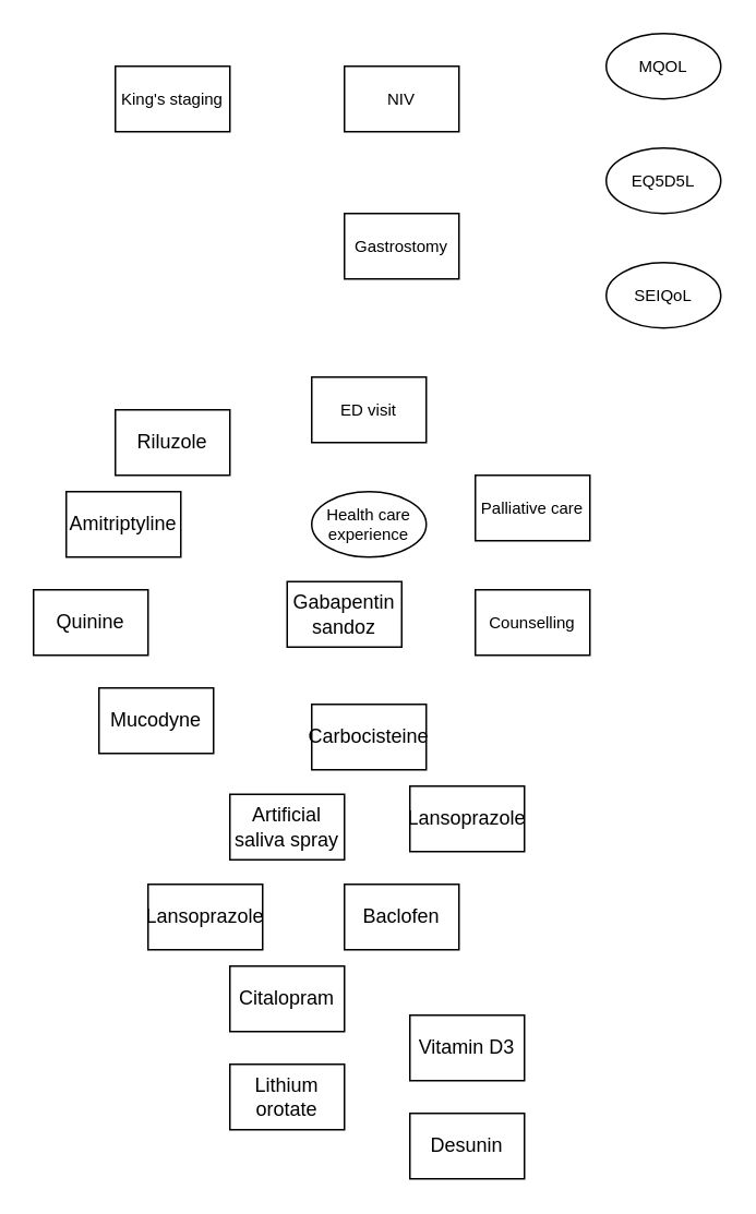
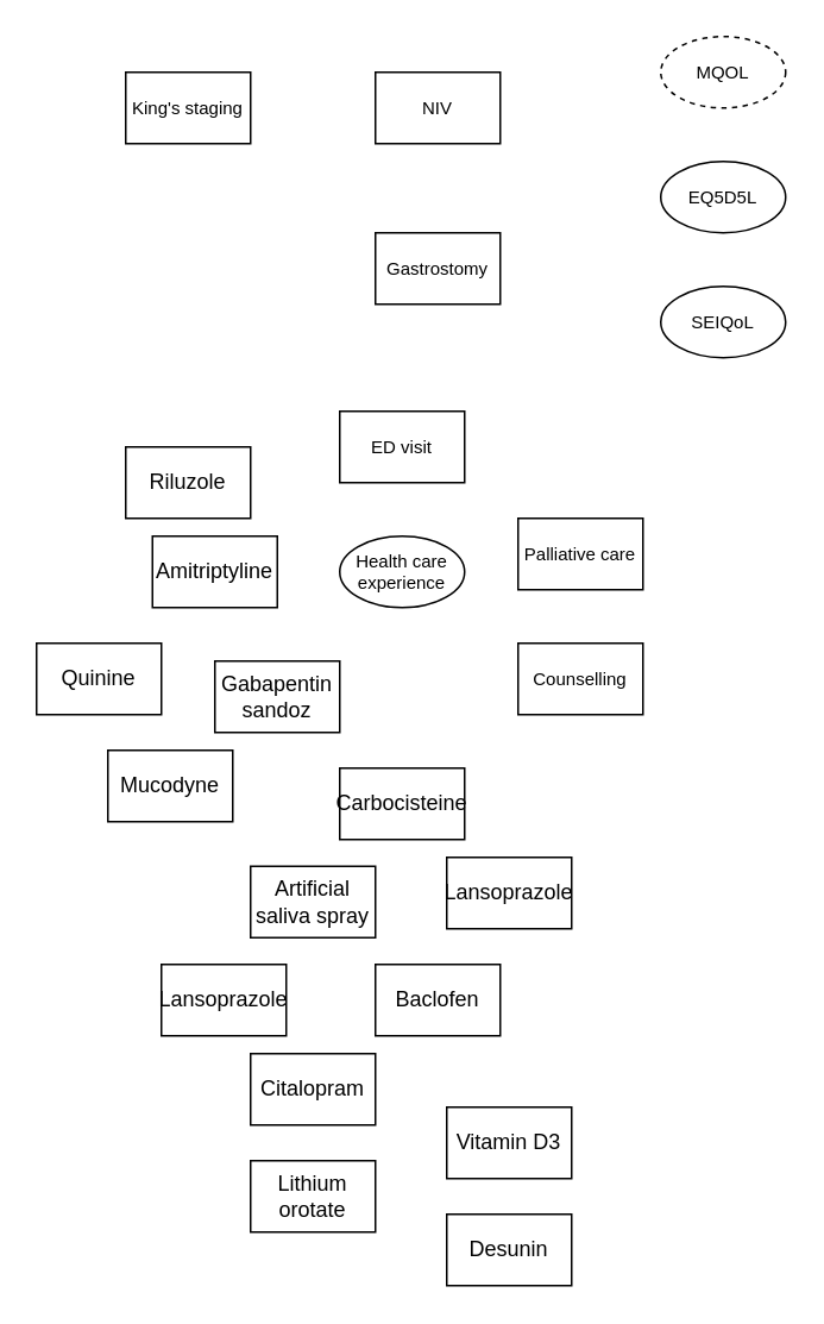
  <mxCell id="0" />
  <mxCell id="1" parent="0" />
- <mxCell id="2" value="MQOL" style="ellipse;whiteSpace=wrap;html=1;fontSize=10;" vertex="1" parent="1"><mxGeometry x="370" y="20" width="70" height="40" as="geometry" /></mxCell>
+ <mxCell id="2" value="MQOL" style="ellipse;whiteSpace=wrap;html=1;fontSize=10;dashed=1;" vertex="1" parent="1"><mxGeometry x="370" y="20" width="70" height="40" as="geometry" /></mxCell>
  <mxCell id="3" value="EQ5D5L" style="ellipse;whiteSpace=wrap;html=1;fontSize=10;" vertex="1" parent="1"><mxGeometry x="370" y="90" width="70" height="40" as="geometry" /></mxCell>
  <mxCell id="4" value="SEIQoL" style="ellipse;whiteSpace=wrap;html=1;fontSize=10;" vertex="1" parent="1"><mxGeometry x="370" y="160" width="70" height="40" as="geometry" /></mxCell>
  <mxCell id="5" value="NIV" style="rounded=0;whiteSpace=wrap;html=1;fontSize=10;" vertex="1" parent="1"><mxGeometry x="210" y="40" width="70" height="40" as="geometry" /></mxCell>
  <mxCell id="6" value="Gastrostomy" style="rounded=0;whiteSpace=wrap;html=1;fontSize=10;" vertex="1" parent="1"><mxGeometry x="210" y="130" width="70" height="40" as="geometry" /></mxCell>
  <mxCell id="7" value="King's staging" style="rounded=0;whiteSpace=wrap;html=1;fontSize=10;" vertex="1" parent="1"><mxGeometry x="70" y="40" width="70" height="40" as="geometry" /></mxCell>
  <mxCell id="8" value="Palliative care" style="rounded=0;whiteSpace=wrap;html=1;fontSize=10;" vertex="1" parent="1"><mxGeometry x="290" y="290" width="70" height="40" as="geometry" /></mxCell>
  <mxCell id="9" value="Counselling" style="rounded=0;whiteSpace=wrap;html=1;fontSize=10;" vertex="1" parent="1"><mxGeometry x="290" y="360" width="70" height="40" as="geometry" /></mxCell>
  <mxCell id="10" value="ED visit" style="rounded=0;whiteSpace=wrap;html=1;fontSize=10;" vertex="1" parent="1"><mxGeometry x="190" y="230" width="70" height="40" as="geometry" /></mxCell>
  <mxCell id="11" value="Health care experience" style="ellipse;whiteSpace=wrap;html=1;fontSize=10;" vertex="1" parent="1"><mxGeometry x="190" y="300" width="70" height="40" as="geometry" /></mxCell>
  <mxCell id="12" value="Riluzole" style="whiteSpace=wrap;html=1;" vertex="1" parent="1"><mxGeometry x="70" y="250" width="70" height="40" as="geometry" /></mxCell>
- <mxCell id="13" value="Amitriptyline" style="whiteSpace=wrap;html=1;" vertex="1" parent="1"><mxGeometry x="40" y="300" width="70" height="40" as="geometry" /></mxCell>
+ <mxCell id="13" value="Amitriptyline" style="whiteSpace=wrap;html=1;" vertex="1" parent="1"><mxGeometry x="85" y="300" width="70" height="40" as="geometry" /></mxCell>
  <mxCell id="14" value="Quinine" style="whiteSpace=wrap;html=1;" vertex="1" parent="1"><mxGeometry x="20" y="360" width="70" height="40" as="geometry" /></mxCell>
- <mxCell id="15" value="Gabapentin sandoz" style="whiteSpace=wrap;html=1;" vertex="1" parent="1"><mxGeometry x="175" y="355" width="70" height="40" as="geometry" /></mxCell>
+ <mxCell id="15" value="Gabapentin sandoz" style="whiteSpace=wrap;html=1;" vertex="1" parent="1"><mxGeometry x="120" y="370" width="70" height="40" as="geometry" /></mxCell>
  <mxCell id="16" value="Mucodyne" style="whiteSpace=wrap;html=1;" vertex="1" parent="1"><mxGeometry x="60" y="420" width="70" height="40" as="geometry" /></mxCell>
  <mxCell id="17" value="Artificial saliva spray" style="whiteSpace=wrap;html=1;" vertex="1" parent="1"><mxGeometry x="140" y="485" width="70" height="40" as="geometry" /></mxCell>
  <mxCell id="18" value="Carbocisteine" style="whiteSpace=wrap;html=1;" vertex="1" parent="1"><mxGeometry x="190" y="430" width="70" height="40" as="geometry" /></mxCell>
  <mxCell id="19" value="Lansoprazole" style="whiteSpace=wrap;html=1;" vertex="1" parent="1"><mxGeometry x="250" y="480" width="70" height="40" as="geometry" /></mxCell>
  <mxCell id="20" value="Baclofen" style="whiteSpace=wrap;html=1;" vertex="1" parent="1"><mxGeometry x="210" y="540" width="70" height="40" as="geometry" /></mxCell>
  <mxCell id="21" value="Lansoprazole" style="whiteSpace=wrap;html=1;" vertex="1" parent="1"><mxGeometry x="90" y="540" width="70" height="40" as="geometry" /></mxCell>
  <mxCell id="22" value="Citalopram" style="whiteSpace=wrap;html=1;" vertex="1" parent="1"><mxGeometry x="140" y="590" width="70" height="40" as="geometry" /></mxCell>
  <mxCell id="23" value="Lithium orotate" style="whiteSpace=wrap;html=1;" vertex="1" parent="1"><mxGeometry x="140" y="650" width="70" height="40" as="geometry" /></mxCell>
  <mxCell id="24" value="Vitamin D3" style="whiteSpace=wrap;html=1;" vertex="1" parent="1"><mxGeometry x="250" y="620" width="70" height="40" as="geometry" /></mxCell>
  <mxCell id="25" value="Desunin" style="whiteSpace=wrap;html=1;" vertex="1" parent="1"><mxGeometry x="250" y="680" width="70" height="40" as="geometry" /></mxCell>
